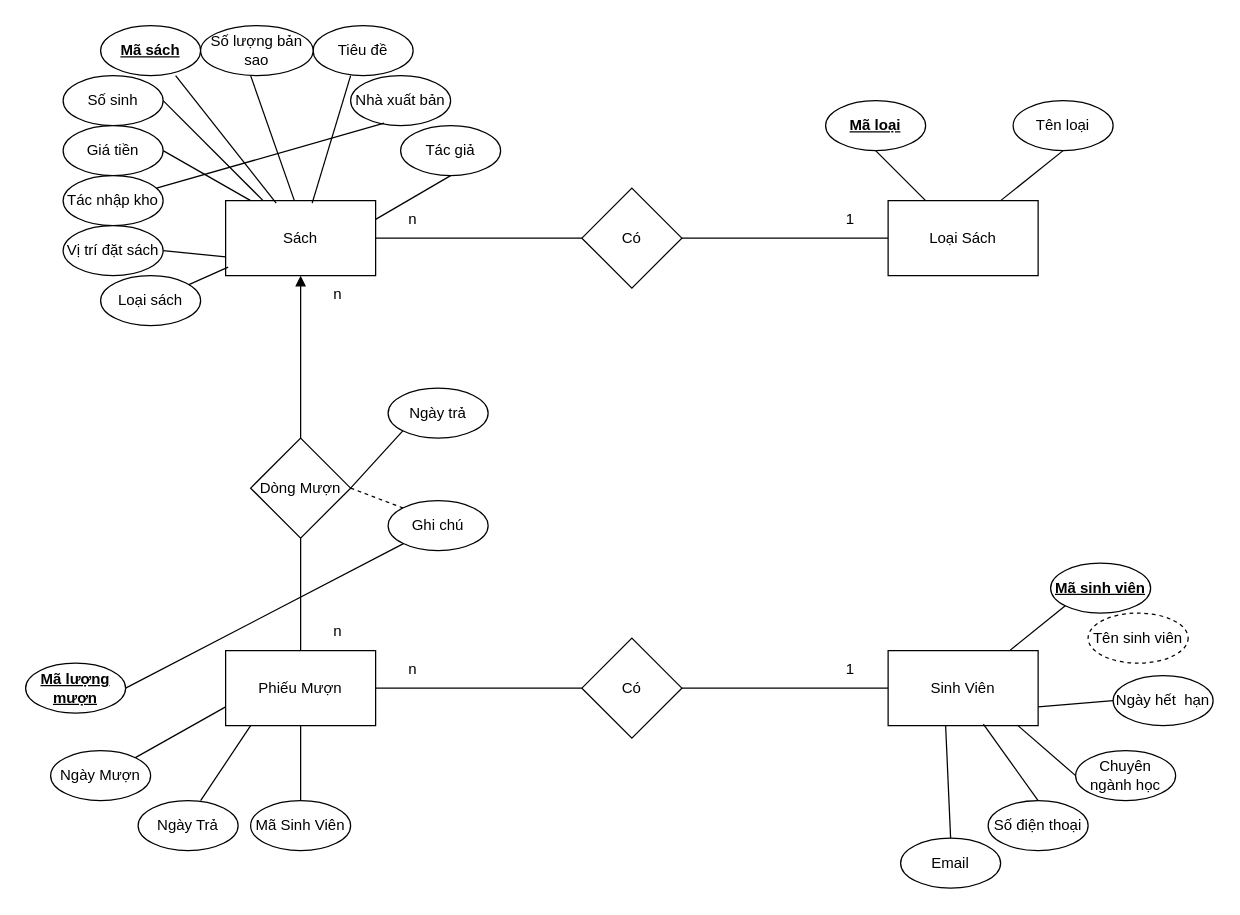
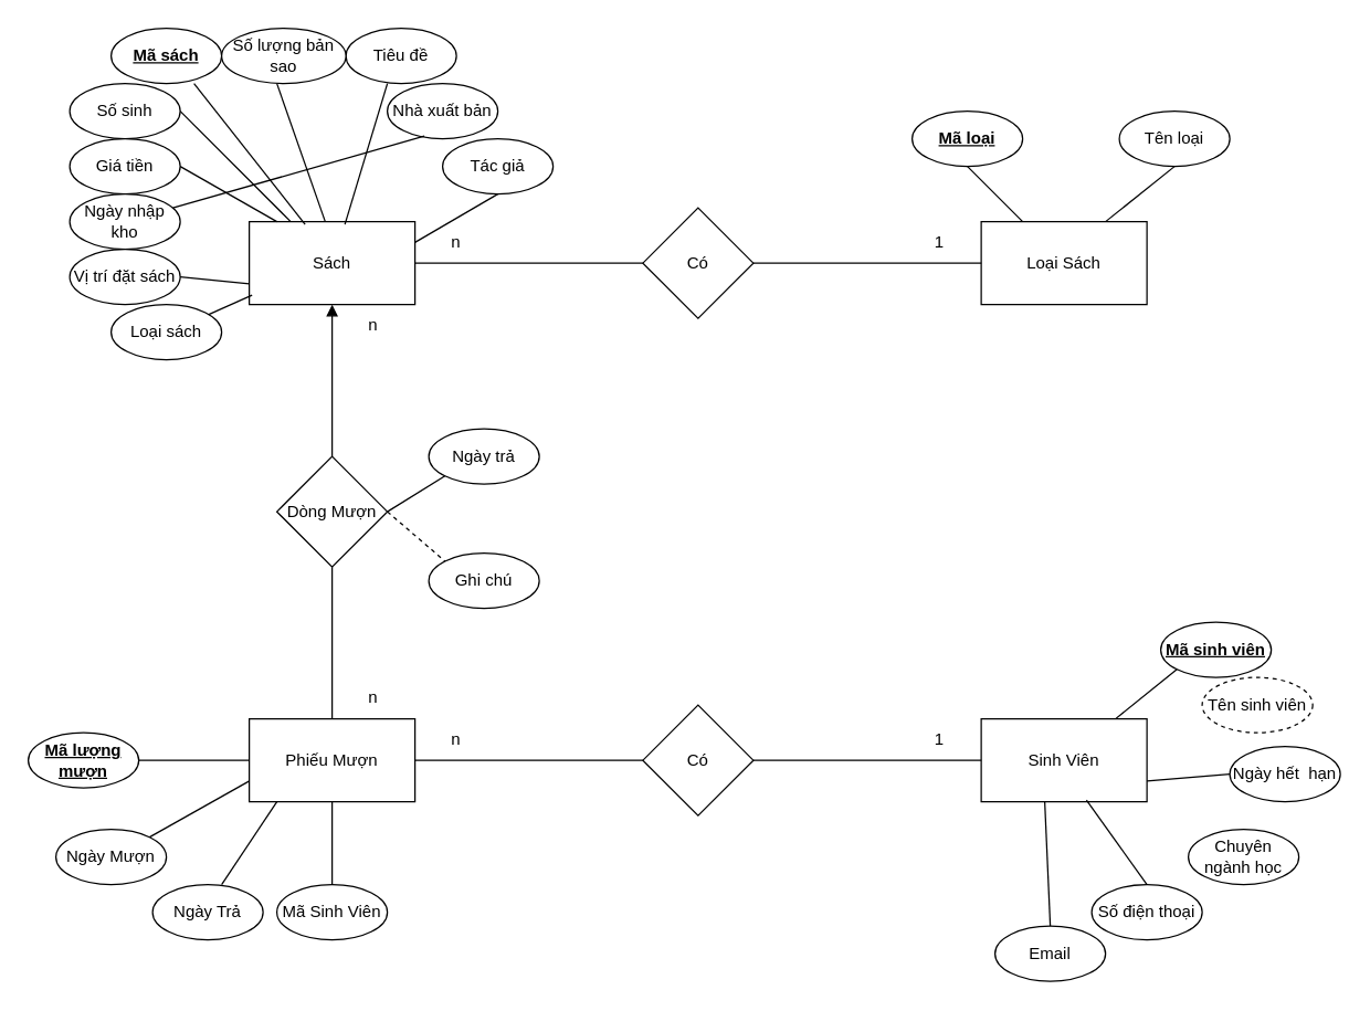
  <mxCell id="0" />
  <mxCell id="1" parent="0" />
  <mxCell id="2" value="Sách" style="rounded=0;whiteSpace=wrap;html=1;" parent="1" vertex="1"><mxGeometry x="180" y="160" width="120" height="60" as="geometry" /></mxCell>
  <mxCell id="3" value="Loại Sách" style="rounded=0;whiteSpace=wrap;html=1;" parent="1" vertex="1"><mxGeometry x="710" y="160" width="120" height="60" as="geometry" /></mxCell>
  <mxCell id="4" value="Sinh Viên" style="rounded=0;whiteSpace=wrap;html=1;" parent="1" vertex="1"><mxGeometry x="710" y="520" width="120" height="60" as="geometry" /></mxCell>
  <mxCell id="5" value="Phiếu Mượn" style="rounded=0;whiteSpace=wrap;html=1;" parent="1" vertex="1"><mxGeometry x="180" y="520" width="120" height="60" as="geometry" /></mxCell>
  <mxCell id="6" value="&lt;b&gt;&lt;u&gt;Mã sách&lt;/u&gt;&lt;/b&gt;" style="ellipse;whiteSpace=wrap;html=1;" parent="1" vertex="1"><mxGeometry x="80" width="80" height="40" as="geometry" y="20" /></mxCell>
  <mxCell id="7" value="Tiêu đề" style="ellipse;whiteSpace=wrap;html=1;" parent="1" vertex="1"><mxGeometry x="250" width="80" height="40" as="geometry" y="20" /></mxCell>
  <mxCell id="8" value="Nhà xuất bản" style="ellipse;whiteSpace=wrap;html=1;" parent="1" vertex="1"><mxGeometry x="280" y="60" width="80" height="40" as="geometry" /></mxCell>
  <mxCell id="9" value="Tác giả" style="ellipse;whiteSpace=wrap;html=1;" parent="1" vertex="1"><mxGeometry x="320" y="100" width="80" height="40" as="geometry" /></mxCell>
  <mxCell id="10" value="Số sinh" style="ellipse;whiteSpace=wrap;html=1;" parent="1" vertex="1"><mxGeometry x="50" y="60" width="80" height="40" as="geometry" /></mxCell>
  <mxCell id="11" value="Số lượng bản sao" style="ellipse;whiteSpace=wrap;html=1;" parent="1" vertex="1"><mxGeometry x="160" width="90" height="40" as="geometry" y="20" /></mxCell>
  <mxCell id="12" value="Giá tiền" style="ellipse;whiteSpace=wrap;html=1;" parent="1" vertex="1"><mxGeometry x="50" y="100" width="80" height="40" as="geometry" /></mxCell>
- <mxCell id="13" value="Tác nhập kho" style="ellipse;whiteSpace=wrap;html=1;" parent="1" vertex="1"><mxGeometry x="50" y="140" width="80" height="40" as="geometry" /></mxCell>
+ <mxCell id="13" value="Ngày nhập kho" style="ellipse;whiteSpace=wrap;html=1;" parent="1" vertex="1"><mxGeometry x="50" y="140" width="80" height="40" as="geometry" /></mxCell>
  <mxCell id="14" value="Vị trí đặt sách" style="ellipse;whiteSpace=wrap;html=1;" parent="1" vertex="1"><mxGeometry x="50" y="180" width="80" height="40" as="geometry" /></mxCell>
  <mxCell id="15" value="Loại sách" style="ellipse;whiteSpace=wrap;html=1;" parent="1" vertex="1"><mxGeometry x="80" y="220" width="80" height="40" as="geometry" /></mxCell>
  <mxCell id="16" value="" style="endArrow=none;html=1;rounded=0;entryX=0.5;entryY=0;entryDx=0;entryDy=0;exitX=0.5;exitY=1;exitDx=0;exitDy=0;" parent="1" edge="1"><mxGeometry width="50" height="50" relative="1" as="geometry"><mxPoint x="200" y="60" as="sourcePoint" /><mxPoint x="235" y="160" as="targetPoint" /></mxGeometry></mxCell>
  <mxCell id="17" value="" style="endArrow=none;html=1;rounded=0;entryX=0.577;entryY=0.033;entryDx=0;entryDy=0;entryPerimeter=0;" parent="1" target="2" edge="1"><mxGeometry width="50" height="50" relative="1" as="geometry"><mxPoint x="280" y="60" as="sourcePoint" /><mxPoint x="250" y="170" as="targetPoint" /></mxGeometry></mxCell>
  <mxCell id="18" value="" style="endArrow=none;html=1;rounded=0;entryX=0.337;entryY=0.033;entryDx=0;entryDy=0;entryPerimeter=0;" parent="1" target="2" edge="1"><mxGeometry width="50" height="50" relative="1" as="geometry"><mxPoint x="140" y="60" as="sourcePoint" /><mxPoint x="240" y="160" as="targetPoint" /></mxGeometry></mxCell>
  <mxCell id="19" value="" style="endArrow=none;html=1;rounded=0;entryX=0.25;entryY=0;entryDx=0;entryDy=0;exitX=1;exitY=0.5;exitDx=0;exitDy=0;" parent="1" source="10" target="2" edge="1"><mxGeometry width="50" height="50" relative="1" as="geometry"><mxPoint x="235" y="90" as="sourcePoint" /><mxPoint x="270" y="190" as="targetPoint" /></mxGeometry></mxCell>
  <mxCell id="20" value="" style="endArrow=none;html=1;rounded=0;exitX=0.335;exitY=0.95;exitDx=0;exitDy=0;exitPerimeter=0;" parent="1" source="8" target="13" edge="1"><mxGeometry width="50" height="50" relative="1" as="geometry"><mxPoint x="245" y="100" as="sourcePoint" /><mxPoint x="280" y="200" as="targetPoint" /></mxGeometry></mxCell>
  <mxCell id="21" value="" style="endArrow=none;html=1;rounded=0;entryX=1;entryY=0.25;entryDx=0;entryDy=0;exitX=0.5;exitY=1;exitDx=0;exitDy=0;" parent="1" source="9" target="2" edge="1"><mxGeometry width="50" height="50" relative="1" as="geometry"><mxPoint x="255" y="110" as="sourcePoint" /><mxPoint x="290" y="210" as="targetPoint" /></mxGeometry></mxCell>
  <mxCell id="22" value="" style="endArrow=none;html=1;rounded=0;exitX=1;exitY=0.5;exitDx=0;exitDy=0;" parent="1" source="12" edge="1"><mxGeometry width="50" height="50" relative="1" as="geometry"><mxPoint x="140" y="90" as="sourcePoint" /><mxPoint x="200" y="160" as="targetPoint" /></mxGeometry></mxCell>
  <mxCell id="23" value="" style="endArrow=none;html=1;rounded=0;entryX=0;entryY=0.75;entryDx=0;entryDy=0;exitX=1;exitY=0.5;exitDx=0;exitDy=0;" parent="1" source="14" target="2" edge="1"><mxGeometry width="50" height="50" relative="1" as="geometry"><mxPoint x="160" y="110" as="sourcePoint" /><mxPoint x="240" y="190" as="targetPoint" /></mxGeometry></mxCell>
  <mxCell id="24" value="" style="endArrow=none;html=1;rounded=0;entryX=0.017;entryY=0.887;entryDx=0;entryDy=0;entryPerimeter=0;" parent="1" source="15" target="2" edge="1"><mxGeometry width="50" height="50" relative="1" as="geometry"><mxPoint x="170" y="120" as="sourcePoint" /><mxPoint x="250" y="200" as="targetPoint" /></mxGeometry></mxCell>
  <mxCell id="25" value="&lt;b&gt;&lt;u&gt;Mã loại&lt;/u&gt;&lt;/b&gt;" style="ellipse;whiteSpace=wrap;html=1;" parent="1" vertex="1"><mxGeometry x="660" y="80" width="80" height="40" as="geometry" /></mxCell>
  <mxCell id="26" value="Tên loại" style="ellipse;whiteSpace=wrap;html=1;" parent="1" vertex="1"><mxGeometry x="810" y="80" width="80" height="40" as="geometry" /></mxCell>
  <mxCell id="27" value="" style="endArrow=none;html=1;rounded=0;entryX=0.5;entryY=1;entryDx=0;entryDy=0;exitX=0.25;exitY=0;exitDx=0;exitDy=0;" parent="1" source="3" target="25" edge="1"><mxGeometry width="50" height="50" relative="1" as="geometry"><mxPoint x="780" y="300" as="sourcePoint" /><mxPoint x="830" y="250" as="targetPoint" /></mxGeometry></mxCell>
  <mxCell id="28" value="" style="endArrow=none;html=1;rounded=0;entryX=0.5;entryY=1;entryDx=0;entryDy=0;exitX=0.75;exitY=0;exitDx=0;exitDy=0;" parent="1" source="3" target="26" edge="1"><mxGeometry width="50" height="50" relative="1" as="geometry"><mxPoint x="780" y="300" as="sourcePoint" /><mxPoint x="830" y="250" as="targetPoint" /></mxGeometry></mxCell>
  <mxCell id="29" value="&lt;b&gt;&lt;u&gt;Mã lượng mượn&lt;/u&gt;&lt;/b&gt;" style="ellipse;whiteSpace=wrap;html=1;" parent="1" vertex="1"><mxGeometry x="20" y="530" width="80" height="40" as="geometry" /></mxCell>
- <mxCell id="30" value="" style="endArrow=none;html=1;rounded=0;exitX=1;exitY=0.5;exitDx=0;exitDy=0;" parent="1" target="58" edge="1" source="29"><mxGeometry width="50" height="50" relative="1" as="geometry"><mxPoint x="110" y="630" as="sourcePoint" /><mxPoint x="280" y="620" as="targetPoint" /></mxGeometry></mxCell>
+ <mxCell id="30" value="" style="endArrow=none;html=1;rounded=0;entryX=0;entryY=0.5;entryDx=0;entryDy=0;exitX=1;exitY=0.5;exitDx=0;exitDy=0;" parent="1" target="5" edge="1" source="29"><mxGeometry width="50" height="50" relative="1" as="geometry"><mxPoint x="110" y="630" as="sourcePoint" /><mxPoint x="280" y="620" as="targetPoint" /></mxGeometry></mxCell>
  <mxCell id="31" value="" style="endArrow=none;html=1;rounded=0;entryX=0;entryY=0.75;entryDx=0;entryDy=0;" parent="1" target="5" edge="1"><mxGeometry width="50" height="50" relative="1" as="geometry"><mxPoint x="100" y="610" as="sourcePoint" /><mxPoint x="190" y="580" as="targetPoint" /></mxGeometry></mxCell>
  <mxCell id="32" value="" style="endArrow=none;html=1;rounded=0;entryX=0.426;entryY=0.99;entryDx=0;entryDy=0;entryPerimeter=0;" parent="1" edge="1"><mxGeometry width="50" height="50" relative="1" as="geometry"><mxPoint x="160" y="640" as="sourcePoint" /><mxPoint x="200" y="580" as="targetPoint" /></mxGeometry></mxCell>
  <mxCell id="33" value="" style="endArrow=none;html=1;rounded=0;entryX=0.613;entryY=0.99;entryDx=0;entryDy=0;entryPerimeter=0;" parent="1" edge="1"><mxGeometry width="50" height="50" relative="1" as="geometry"><mxPoint x="240" y="640" as="sourcePoint" /><mxPoint x="240" y="580" as="targetPoint" /></mxGeometry></mxCell>
  <mxCell id="34" value="&lt;b&gt;&lt;u&gt;Mã sinh viên&lt;/u&gt;&lt;/b&gt;" style="ellipse;whiteSpace=wrap;html=1;" parent="1" vertex="1"><mxGeometry x="840" y="450" width="80" height="40" as="geometry" /></mxCell>
  <mxCell id="35" value="Tên sinh viên" style="ellipse;whiteSpace=wrap;html=1;dashed=1;" parent="1" vertex="1"><mxGeometry x="870" y="490" width="80" height="40" as="geometry" /></mxCell>
  <mxCell id="36" value="Ngày hết&amp;nbsp; hạn" style="ellipse;whiteSpace=wrap;html=1;" parent="1" vertex="1"><mxGeometry x="890" y="540" width="80" height="40" as="geometry" /></mxCell>
  <mxCell id="37" value="Chuyên ngành học" style="ellipse;whiteSpace=wrap;html=1;" parent="1" vertex="1"><mxGeometry x="860" y="600" width="80" height="40" as="geometry" /></mxCell>
  <mxCell id="38" value="Email" style="ellipse;whiteSpace=wrap;html=1;" parent="1" vertex="1"><mxGeometry x="720" y="670" width="80" height="40" as="geometry" /></mxCell>
  <mxCell id="39" value="Số điện thoại" style="ellipse;whiteSpace=wrap;html=1;" parent="1" vertex="1"><mxGeometry x="790" y="640" width="80" height="40" as="geometry" /></mxCell>
  <mxCell id="40" value="" style="endArrow=none;html=1;rounded=0;exitX=0.5;exitY=0;exitDx=0;exitDy=0;" parent="1" source="38" edge="1"><mxGeometry width="50" height="50" relative="1" as="geometry"><mxPoint x="670" y="640" as="sourcePoint" /><mxPoint x="756" y="580" as="targetPoint" /></mxGeometry></mxCell>
  <mxCell id="41" value="" style="endArrow=none;html=1;rounded=0;exitX=0.5;exitY=0;exitDx=0;exitDy=0;entryX=0.635;entryY=0.98;entryDx=0;entryDy=0;entryPerimeter=0;" parent="1" source="39" target="4" edge="1"><mxGeometry width="50" height="50" relative="1" as="geometry"><mxPoint x="680" y="650" as="sourcePoint" /><mxPoint x="740" y="595" as="targetPoint" /></mxGeometry></mxCell>
  <mxCell id="42" value="Có" style="rhombus;whiteSpace=wrap;html=1;" parent="1" vertex="1"><mxGeometry x="465" y="150" width="80" height="80" as="geometry" /></mxCell>
  <mxCell id="43" value="" style="endArrow=none;html=1;rounded=0;entryX=0;entryY=0.5;entryDx=0;entryDy=0;exitX=1;exitY=0.5;exitDx=0;exitDy=0;" parent="1" source="2" target="42" edge="1"><mxGeometry width="50" height="50" relative="1" as="geometry"><mxPoint x="410" y="440" as="sourcePoint" /><mxPoint x="460" y="390" as="targetPoint" /></mxGeometry></mxCell>
  <mxCell id="44" value="" style="endArrow=none;html=1;rounded=0;entryX=0;entryY=0.5;entryDx=0;entryDy=0;exitX=1;exitY=0.5;exitDx=0;exitDy=0;" parent="1" source="42" target="3" edge="1"><mxGeometry width="50" height="50" relative="1" as="geometry"><mxPoint x="410" y="440" as="sourcePoint" /><mxPoint x="460" y="390" as="targetPoint" /></mxGeometry></mxCell>
  <mxCell id="45" value="n" style="text;html=1;strokeColor=none;fillColor=none;align=center;verticalAlign=middle;whiteSpace=wrap;rounded=0;" parent="1" vertex="1"><mxGeometry x="300" y="160" width="60" height="30" as="geometry" /></mxCell>
  <mxCell id="46" value="1" style="text;html=1;strokeColor=none;fillColor=none;align=center;verticalAlign=middle;whiteSpace=wrap;rounded=0;" parent="1" vertex="1"><mxGeometry x="650" y="160" width="60" height="30" as="geometry" /></mxCell>
  <mxCell id="47" value="Có" style="rhombus;whiteSpace=wrap;html=1;" vertex="1" parent="1"><mxGeometry x="465" y="510" width="80" height="80" as="geometry" /></mxCell>
- <mxCell id="48" value="Dòng Mượn" style="rhombus;whiteSpace=wrap;html=1;" vertex="1" parent="1"><mxGeometry x="200" y="350" width="80" height="80" as="geometry" /></mxCell>
+ <mxCell id="48" value="Dòng Mượn" style="rhombus;whiteSpace=wrap;html=1;" vertex="1" parent="1"><mxGeometry x="200" y="330" width="80" height="80" as="geometry" /></mxCell>
  <mxCell id="49" value="" style="endArrow=none;html=1;rounded=0;exitX=1;exitY=0.5;exitDx=0;exitDy=0;entryX=0;entryY=0.5;entryDx=0;entryDy=0;" edge="1" parent="1" source="47" target="4"><mxGeometry width="50" height="50" relative="1" as="geometry"><mxPoint x="700" y="390" as="sourcePoint" /><mxPoint x="750" y="340" as="targetPoint" /></mxGeometry></mxCell>
  <mxCell id="50" value="" style="endArrow=none;html=1;rounded=0;exitX=1;exitY=0.5;exitDx=0;exitDy=0;exitPerimeter=0;entryX=0;entryY=0.5;entryDx=0;entryDy=0;" edge="1" parent="1" source="5" target="47"><mxGeometry width="50" height="50" relative="1" as="geometry"><mxPoint x="700" y="390" as="sourcePoint" /><mxPoint x="750" y="340" as="targetPoint" /></mxGeometry></mxCell>
  <mxCell id="51" value="n" style="text;html=1;strokeColor=none;fillColor=none;align=center;verticalAlign=middle;whiteSpace=wrap;rounded=0;" vertex="1" parent="1"><mxGeometry x="300" y="520" width="60" height="30" as="geometry" /></mxCell>
  <mxCell id="52" value="1" style="text;html=1;strokeColor=none;fillColor=none;align=center;verticalAlign=middle;whiteSpace=wrap;rounded=0;" vertex="1" parent="1"><mxGeometry x="650" y="520" width="60" height="30" as="geometry" /></mxCell>
  <mxCell id="53" value="" style="endArrow=block;html=1;rounded=0;entryX=0.5;entryY=1;entryDx=0;entryDy=0;exitX=0.5;exitY=0;exitDx=0;exitDy=0;" edge="1" parent="1" source="48" target="2"><mxGeometry width="50" height="50" relative="1" as="geometry"><mxPoint x="700" y="390" as="sourcePoint" /><mxPoint x="750" y="340" as="targetPoint" /></mxGeometry></mxCell>
  <mxCell id="54" value="" style="endArrow=none;html=1;rounded=0;exitX=0.5;exitY=0;exitDx=0;exitDy=0;entryX=0.5;entryY=1;entryDx=0;entryDy=0;" edge="1" parent="1" source="5" target="48"><mxGeometry width="50" height="50" relative="1" as="geometry"><mxPoint x="700" y="390" as="sourcePoint" /><mxPoint x="750" y="340" as="targetPoint" /></mxGeometry></mxCell>
  <mxCell id="55" value="n" style="text;html=1;strokeColor=none;fillColor=none;align=center;verticalAlign=middle;whiteSpace=wrap;rounded=0;" vertex="1" parent="1"><mxGeometry x="240" y="220" width="60" height="30" as="geometry" /></mxCell>
  <mxCell id="56" value="n" style="text;html=1;strokeColor=none;fillColor=none;align=center;verticalAlign=middle;whiteSpace=wrap;rounded=0;" vertex="1" parent="1"><mxGeometry x="240" y="490" width="60" height="30" as="geometry" /></mxCell>
  <mxCell id="57" value="Ngày trả" style="ellipse;whiteSpace=wrap;html=1;" vertex="1" parent="1"><mxGeometry x="310" y="310" width="80" height="40" as="geometry" /></mxCell>
  <mxCell id="58" value="Ghi chú" style="ellipse;whiteSpace=wrap;html=1;" vertex="1" parent="1"><mxGeometry x="310" y="400" width="80" height="40" as="geometry" /></mxCell>
  <mxCell id="59" value="" style="endArrow=none;html=1;rounded=0;exitX=1;exitY=0.5;exitDx=0;exitDy=0;entryX=0;entryY=1;entryDx=0;entryDy=0;" edge="1" parent="1" source="48" target="57"><mxGeometry width="50" height="50" relative="1" as="geometry"><mxPoint x="700" y="390" as="sourcePoint" /><mxPoint x="750" y="340" as="targetPoint" /></mxGeometry></mxCell>
  <mxCell id="60" value="" style="endArrow=none;html=1;rounded=0;exitX=1;exitY=0.5;exitDx=0;exitDy=0;entryX=0;entryY=0;entryDx=0;entryDy=0;dashed=1;" edge="1" parent="1" source="48" target="58"><mxGeometry width="50" height="50" relative="1" as="geometry"><mxPoint x="700" y="390" as="sourcePoint" /><mxPoint x="750" y="340" as="targetPoint" /></mxGeometry></mxCell>
  <mxCell id="61" value="" style="endArrow=none;html=1;rounded=0;entryX=0;entryY=1;entryDx=0;entryDy=0;" edge="1" parent="1" source="4" target="34"><mxGeometry width="50" height="50" relative="1" as="geometry"><mxPoint x="770" y="680" as="sourcePoint" /><mxPoint x="766" y="590" as="targetPoint" /></mxGeometry></mxCell>
  <mxCell id="62" value="" style="endArrow=none;html=1;rounded=0;exitX=1;exitY=0.75;exitDx=0;exitDy=0;entryX=0;entryY=0.5;entryDx=0;entryDy=0;" edge="1" parent="1" source="4" target="36"><mxGeometry width="50" height="50" relative="1" as="geometry"><mxPoint x="790" y="700" as="sourcePoint" /><mxPoint x="786" y="610" as="targetPoint" /></mxGeometry></mxCell>
- <mxCell id="63" value="" style="endArrow=none;html=1;rounded=0;entryX=0;entryY=0.5;entryDx=0;entryDy=0;exitX=0.862;exitY=0.993;exitDx=0;exitDy=0;exitPerimeter=0;" edge="1" parent="1" source="4" target="37"><mxGeometry width="50" height="50" relative="1" as="geometry"><mxPoint x="821" y="584" as="sourcePoint" /><mxPoint x="796" y="620" as="targetPoint" /></mxGeometry></mxCell>
  <mxCell id="64" value="Ngày Mượn" style="ellipse;whiteSpace=wrap;html=1;" vertex="1" parent="1"><mxGeometry y="600" width="80" height="40" as="geometry" x="40" /></mxCell>
  <mxCell id="65" value="Ngày Trả" style="ellipse;whiteSpace=wrap;html=1;" vertex="1" parent="1"><mxGeometry x="110" y="640" width="80" height="40" as="geometry" /></mxCell>
  <mxCell id="66" value="Mã Sinh Viên" style="ellipse;whiteSpace=wrap;html=1;" vertex="1" parent="1"><mxGeometry x="200" y="640" width="80" height="40" as="geometry" /></mxCell>
